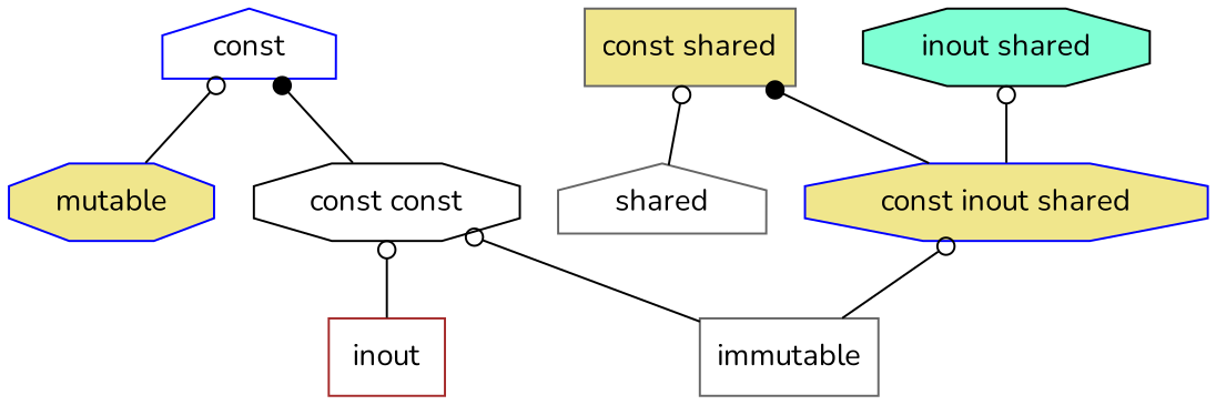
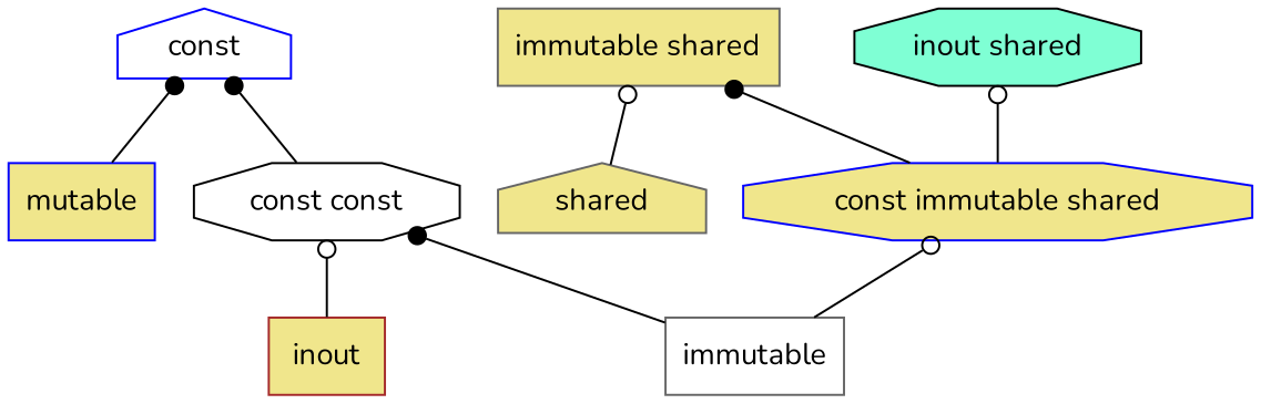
  digraph {
    fontname=Nunito
    rankdir=BT
    node [color=blue fillcolor=white fontname=Nunito shape=box style=filled]
    edge [arrowhead=odot fontname=Nunito]
    const [shape=house]
-   mutable [fillcolor=khaki shape=octagon]
+   mutable [fillcolor=khaki]
    n3 [color=black label="const const" shape=octagon]
-   inout [color=brown]
+   inout [color=brown fillcolor=khaki]
    immutable [color=gray40]
-   "const inout shared" [fillcolor=khaki shape=octagon]
-   "const shared" [color=gray40 fillcolor=khaki]
+   "const inout shared" [fillcolor=khaki shape=octagon label="const immutable shared"]
+   "const shared" [color=gray40 fillcolor=khaki label="immutable shared"]
    "inout shared" [color=black fillcolor=aquamarine shape=octagon]
-   shared [color=gray40 shape=house]
-   mutable -> const
+   shared [color=gray40 fillcolor=khaki shape=house]
+   mutable -> const [arrowhead=dot]
    n3 -> const [arrowhead=dot]
    inout -> n3
-   immutable -> n3
+   immutable -> n3 [arrowhead=dot]
    immutable -> "const inout shared"
    "const inout shared" -> "const shared" [arrowhead=dot]
    "const inout shared" -> "inout shared"
    shared -> "const shared"
  }
